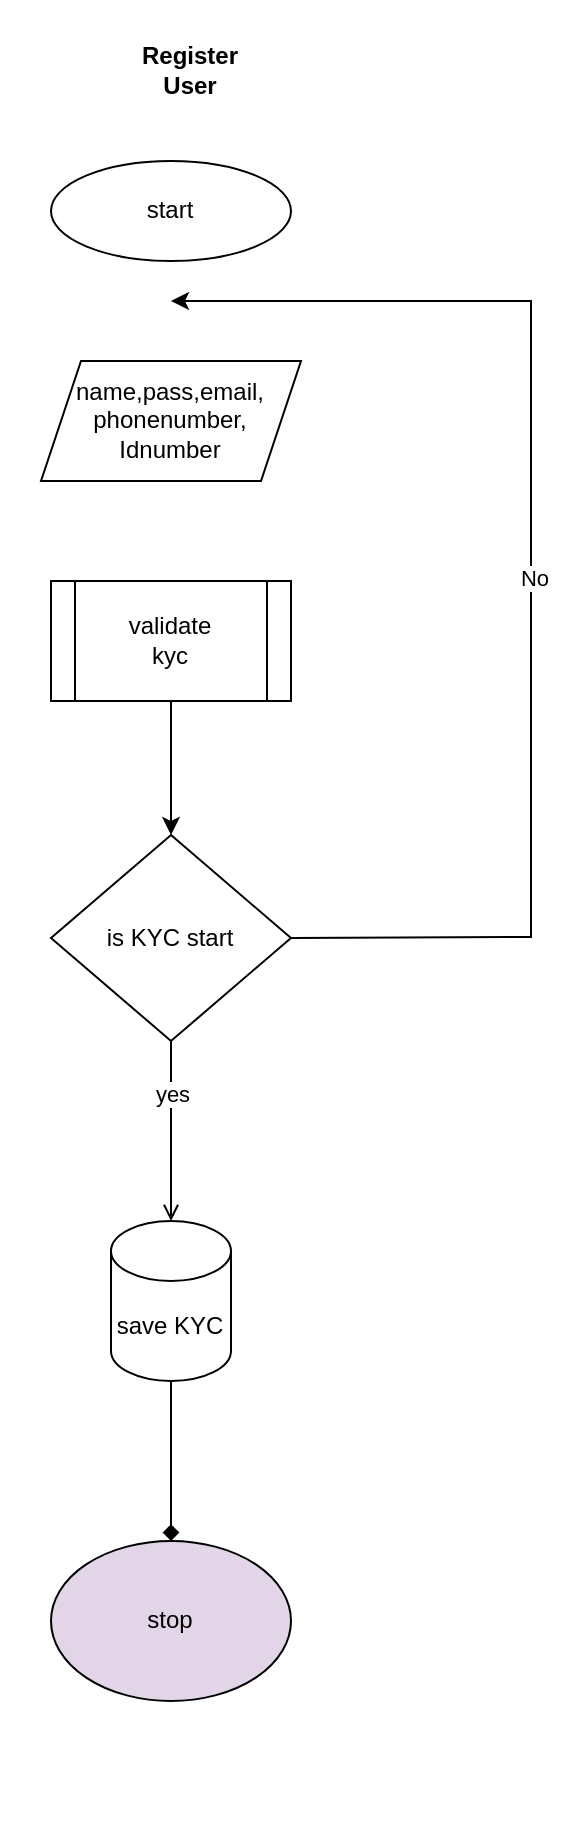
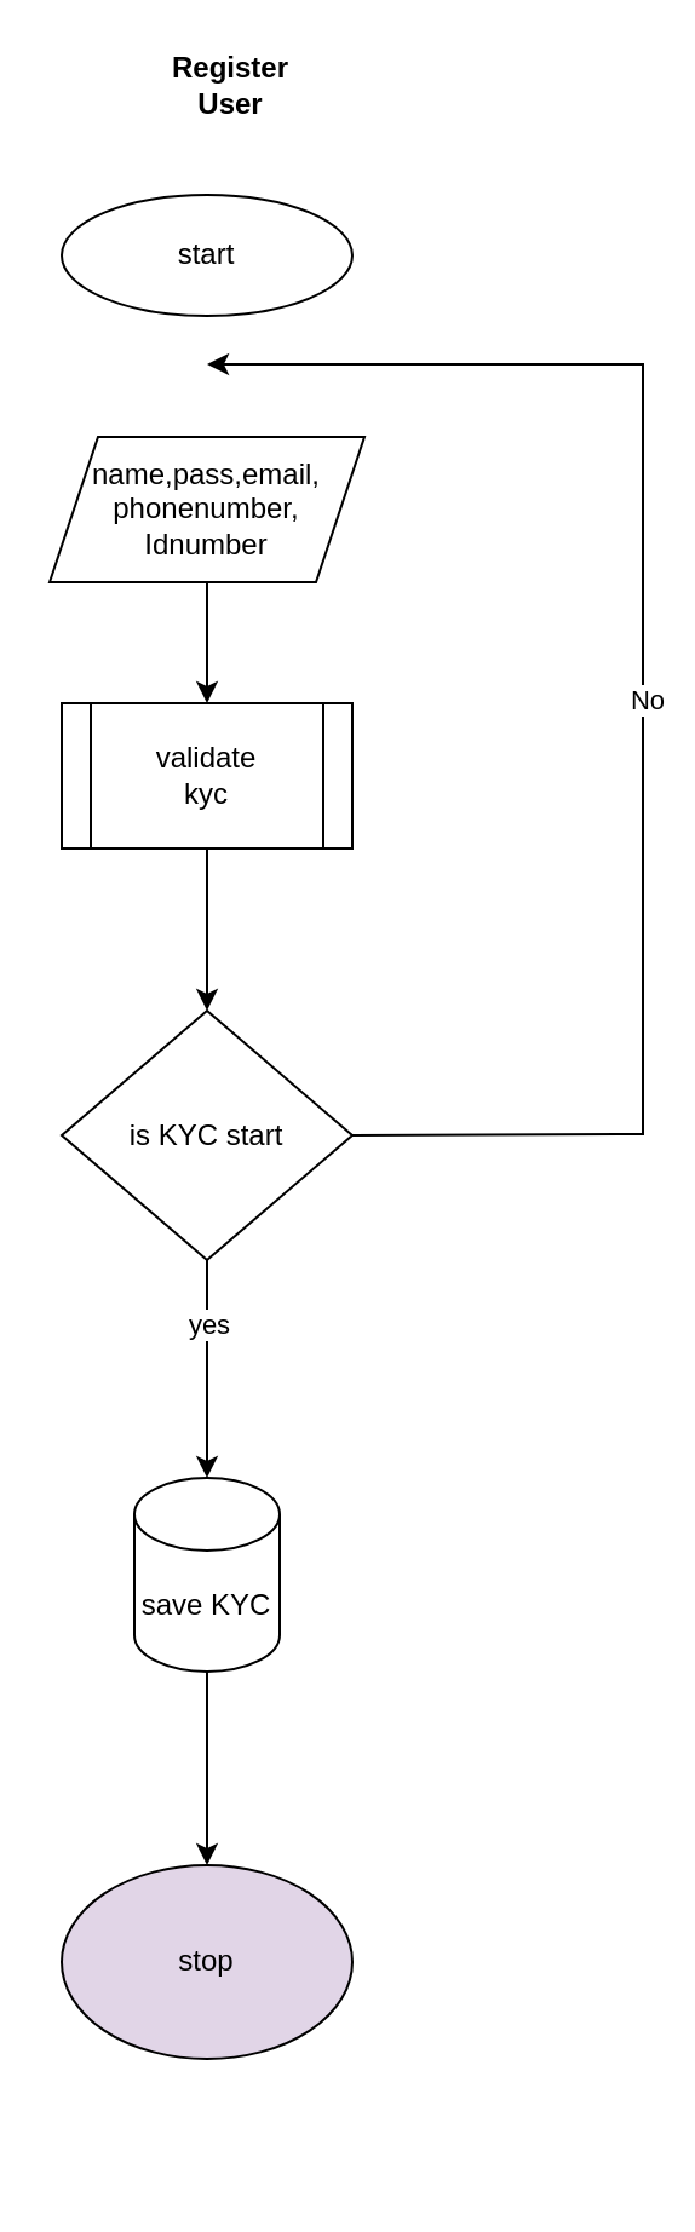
  <mxCell id="0" />
  <mxCell id="1" parent="0" />
  <mxCell id="2" value="" style="group" vertex="1" connectable="0" parent="1"><mxGeometry x="25" y="80" width="240" height="820" as="geometry" /></mxCell>
  <mxCell id="3" value="start" style="ellipse;whiteSpace=wrap;html=1;" vertex="1" parent="2"><mxGeometry width="120" height="50" as="geometry" /></mxCell>
+ <mxCell id="4" style="edgeStyle=orthogonalEdgeStyle;rounded=0;orthogonalLoop=1;jettySize=auto;html=1;exitX=0.5;exitY=1;exitDx=0;exitDy=0;entryX=0.5;entryY=0;entryDx=0;entryDy=0;" edge="1" parent="2" source="5" target="7"><mxGeometry relative="1" as="geometry" /></mxCell>
  <mxCell id="5" value="name,pass,email,&lt;div&gt;phonenumber,&lt;/div&gt;&lt;div&gt;Idnumber&lt;/div&gt;" style="shape=parallelogram;perimeter=parallelogramPerimeter;whiteSpace=wrap;html=1;fixedSize=1;" vertex="1" parent="2"><mxGeometry x="-5" y="100" width="130" height="60" as="geometry" /></mxCell>
  <mxCell id="6" style="edgeStyle=orthogonalEdgeStyle;rounded=0;orthogonalLoop=1;jettySize=auto;html=1;entryX=0.5;entryY=0;entryDx=0;entryDy=0;" edge="1" parent="2" source="7" target="8"><mxGeometry relative="1" as="geometry" /></mxCell>
  <mxCell id="7" value="validate&lt;div&gt;kyc&lt;/div&gt;" style="shape=process;whiteSpace=wrap;html=1;backgroundOutline=1;" vertex="1" parent="2"><mxGeometry y="210" width="120" height="60" as="geometry" /></mxCell>
  <mxCell id="8" value="is KYC start" style="rhombus;whiteSpace=wrap;html=1;" vertex="1" parent="2"><mxGeometry y="337" width="120" height="103" as="geometry" /></mxCell>
- <mxCell id="9" style="edgeStyle=orthogonalEdgeStyle;rounded=0;orthogonalLoop=1;jettySize=auto;html=1;exitX=0.5;exitY=1;exitDx=0;exitDy=0;exitPerimeter=0;entryX=0.5;entryY=0;entryDx=0;entryDy=0;endArrow=diamond;" edge="1" parent="2" source="10" target="11"><mxGeometry relative="1" as="geometry" /></mxCell>
+ <mxCell id="9" style="edgeStyle=orthogonalEdgeStyle;rounded=0;orthogonalLoop=1;jettySize=auto;html=1;exitX=0.5;exitY=1;exitDx=0;exitDy=0;exitPerimeter=0;entryX=0.5;entryY=0;entryDx=0;entryDy=0;" edge="1" parent="2" source="10" target="11"><mxGeometry relative="1" as="geometry" /></mxCell>
  <mxCell id="10" value="save KYC" style="shape=cylinder3;whiteSpace=wrap;html=1;boundedLbl=1;backgroundOutline=1;size=15;" vertex="1" parent="2"><mxGeometry x="30" y="530" width="60" height="80" as="geometry" /></mxCell>
  <mxCell id="11" value="stop" style="ellipse;whiteSpace=wrap;html=1;fillColor=#e1d5e7;" vertex="1" parent="2"><mxGeometry y="690" width="120" height="80" as="geometry" /></mxCell>
- <mxCell id="12" style="edgeStyle=orthogonalEdgeStyle;rounded=0;orthogonalLoop=1;jettySize=auto;html=1;entryX=0.5;entryY=0;entryDx=0;entryDy=0;entryPerimeter=0;endArrow=open;" edge="1" parent="2" source="8" target="10"><mxGeometry relative="1" as="geometry" /></mxCell>
+ <mxCell id="12" style="edgeStyle=orthogonalEdgeStyle;rounded=0;orthogonalLoop=1;jettySize=auto;html=1;entryX=0.5;entryY=0;entryDx=0;entryDy=0;entryPerimeter=0;" edge="1" parent="2" source="8" target="10"><mxGeometry relative="1" as="geometry" /></mxCell>
  <mxCell id="13" value="yes" style="edgeLabel;html=1;align=center;verticalAlign=middle;resizable=0;points=[];" vertex="1" connectable="0" parent="12"><mxGeometry x="-0.422" relative="1" as="geometry"><mxPoint as="offset" /></mxGeometry></mxCell>
  <mxCell id="14" value="" style="endArrow=classic;html=1;rounded=0;exitX=1;exitY=0.5;exitDx=0;exitDy=0;" edge="1" parent="2" source="8"><mxGeometry width="50" height="50" relative="1" as="geometry"><mxPoint x="60" y="310" as="sourcePoint" /><mxPoint x="60" y="70" as="targetPoint" /><Array as="points"><mxPoint x="240" y="388" /><mxPoint x="240" y="70" /></Array></mxGeometry></mxCell>
  <mxCell id="15" value="No" style="edgeLabel;html=1;align=center;verticalAlign=middle;resizable=0;points=[];" vertex="1" connectable="0" parent="14"><mxGeometry x="-0.029" y="-1" relative="1" as="geometry"><mxPoint as="offset" /></mxGeometry></mxCell>
  <mxCell id="16" value="&lt;b&gt;Register User&lt;/b&gt;" style="text;html=1;align=center;verticalAlign=middle;whiteSpace=wrap;rounded=0;" vertex="1" parent="1"><mxGeometry x="65" y="20" width="60" height="30" as="geometry" /></mxCell>
